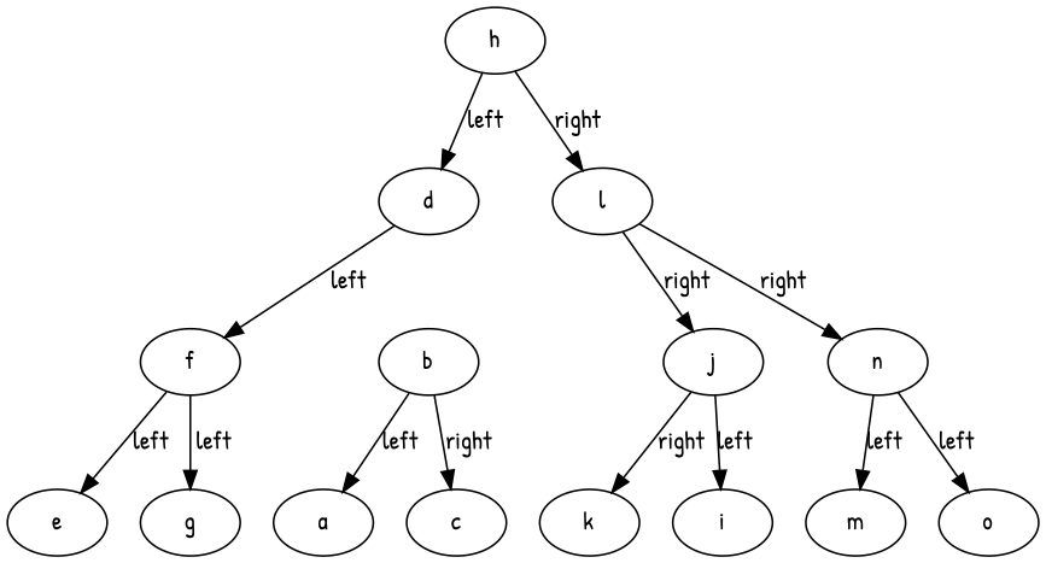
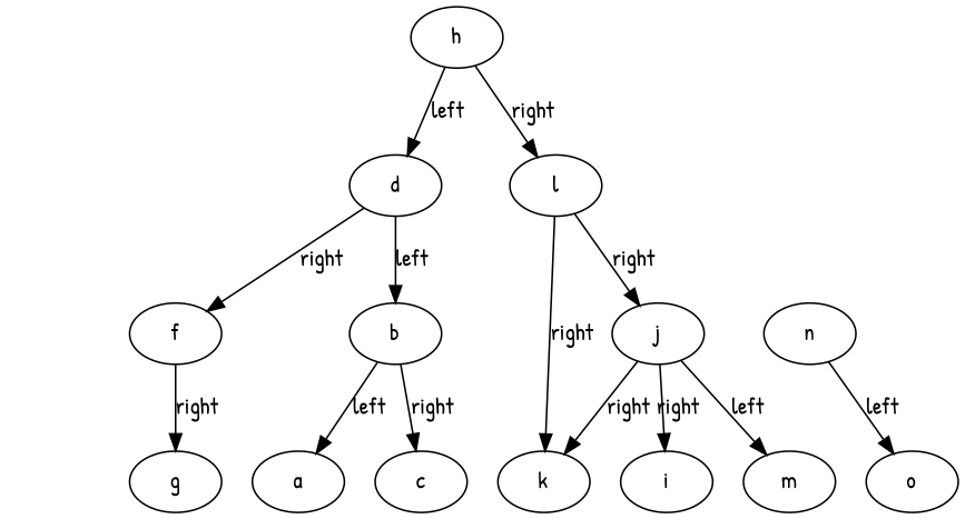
  digraph {
    fontname="Patrick Hand"
    node [fontname="Patrick Hand"]
    edge [fontname="Patrick Hand"]
    n1 [label=h]
    n2 [label=d]
    n3 [label=l]
    n4 [label=b]
    n5 [label=f]
    n6 [label=j]
    n7 [label=n]
    n8 [label=a]
    n9 [label=c]
-   n10 [label=e]
    n11 [label=g]
    n12 [label=i]
    n13 [label=k]
    n14 [label=m]
    n15 [label=o]
    n1 -> n2 [label=left]
    n1 -> n3 [label=right]
-   n2 -> n5 [label=left]
+   n2 -> n4 [label=left]
+   n2 -> n5 [label=right]
    n3 -> n6 [label=right]
-   n3 -> n7 [label=right]
+   n3 -> n13 [label=right]
    n4 -> n8 [label=left]
    n4 -> n9 [label=right]
-   n5 -> n10 [label=left]
-   n5 -> n11 [label=left]
-   n6 -> n12 [label=left]
+   n5 -> n11 [label=right]
+   n6 -> n12 [label=right]
    n6 -> n13 [label=right]
-   n7 -> n14 [label=left]
+   n6 -> n14 [label=left]
    n7 -> n15 [label=left]
  }
